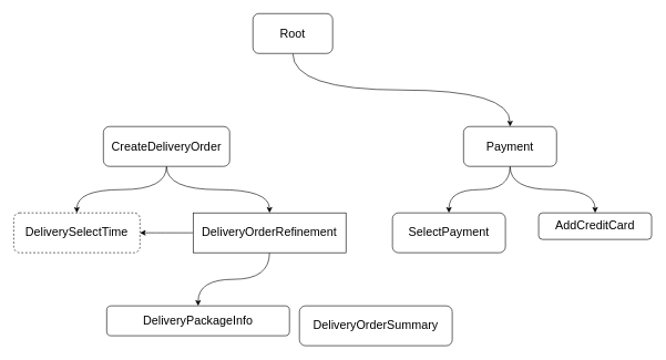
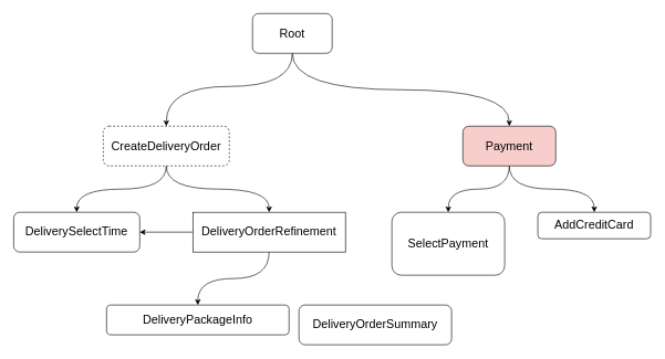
  <mxCell id="0" />
  <mxCell id="1" parent="0" />
+ <mxCell id="2" style="edgeStyle=orthogonalEdgeStyle;rounded=0;orthogonalLoop=1;jettySize=auto;html=1;entryX=0.5;entryY=0;entryDx=0;entryDy=0;curved=1;" parent="1" source="4" target="7" edge="1"><mxGeometry relative="1" as="geometry"><Array as="points"><mxPoint x="440" y="130" /><mxPoint x="250" y="130" /></Array></mxGeometry></mxCell>
  <mxCell id="3" style="edgeStyle=orthogonalEdgeStyle;curved=1;rounded=0;orthogonalLoop=1;jettySize=auto;html=1;entryX=0.5;entryY=0;entryDx=0;entryDy=0;exitX=0.5;exitY=1;exitDx=0;exitDy=0;" parent="1" source="4" target="10" edge="1"><mxGeometry relative="1" as="geometry" /></mxCell>
  <mxCell id="4" value="&lt;font style=&quot;font-size: 18px&quot;&gt;Root&lt;/font&gt;" style="rounded=1;whiteSpace=wrap;html=1;" parent="1" vertex="1"><mxGeometry x="380" y="20" width="120" height="60" as="geometry" /></mxCell>
  <mxCell id="5" style="edgeStyle=orthogonalEdgeStyle;rounded=0;orthogonalLoop=1;jettySize=auto;html=1;entryX=0.5;entryY=0;entryDx=0;entryDy=0;curved=1;" parent="1" source="7" target="11" edge="1"><mxGeometry relative="1" as="geometry" /></mxCell>
  <mxCell id="6" style="edgeStyle=orthogonalEdgeStyle;curved=1;rounded=0;orthogonalLoop=1;jettySize=auto;html=1;entryX=0.5;entryY=0;entryDx=0;entryDy=0;" parent="1" source="7" target="14" edge="1"><mxGeometry relative="1" as="geometry" /></mxCell>
- <mxCell id="7" value="&lt;font style=&quot;font-size: 18px&quot;&gt;CreateDeliveryOrder&lt;/font&gt;" style="rounded=1;whiteSpace=wrap;html=1;" parent="1" vertex="1"><mxGeometry x="155" y="190" width="190" height="60" as="geometry" /></mxCell>
+ <mxCell id="7" value="&lt;font style=&quot;font-size: 18px&quot;&gt;CreateDeliveryOrder&lt;/font&gt;" style="rounded=1;whiteSpace=wrap;html=1;dashed=1;" parent="1" vertex="1"><mxGeometry x="155" y="190" width="190" height="60" as="geometry" /></mxCell>
  <mxCell id="8" style="edgeStyle=orthogonalEdgeStyle;curved=1;rounded=0;orthogonalLoop=1;jettySize=auto;html=1;" edge="1" parent="1" source="10" target="17"><mxGeometry relative="1" as="geometry" /></mxCell>
  <mxCell id="9" style="edgeStyle=orthogonalEdgeStyle;curved=1;rounded=0;orthogonalLoop=1;jettySize=auto;html=1;" edge="1" parent="1" source="10" target="18"><mxGeometry relative="1" as="geometry" /></mxCell>
- <mxCell id="10" value="&lt;font style=&quot;font-size: 18px&quot;&gt;Payment&lt;/font&gt;" style="rounded=1;whiteSpace=wrap;html=1;" parent="1" vertex="1"><mxGeometry x="697" y="190" width="140" height="60" as="geometry" /></mxCell>
- <mxCell id="11" value="&lt;font style=&quot;font-size: 18px&quot;&gt;DeliverySelectTime&lt;/font&gt;" style="rounded=1;whiteSpace=wrap;html=1;dashed=1;" parent="1" vertex="1"><mxGeometry x="20" y="320" width="190" height="60" as="geometry" /></mxCell>
+ <mxCell id="10" value="&lt;font style=&quot;font-size: 18px&quot;&gt;Payment&lt;/font&gt;" style="rounded=1;whiteSpace=wrap;html=1;fillColor=#f8cecc;" parent="1" vertex="1"><mxGeometry x="697" y="190" width="140" height="60" as="geometry" /></mxCell>
+ <mxCell id="11" value="&lt;font style=&quot;font-size: 18px&quot;&gt;DeliverySelectTime&lt;/font&gt;" style="rounded=1;whiteSpace=wrap;html=1;" parent="1" vertex="1"><mxGeometry x="20" y="320" width="190" height="60" as="geometry" /></mxCell>
  <mxCell id="12" style="edgeStyle=orthogonalEdgeStyle;curved=1;rounded=0;orthogonalLoop=1;jettySize=auto;html=1;entryX=0.5;entryY=0;entryDx=0;entryDy=0;" parent="1" source="14" target="15" edge="1"><mxGeometry relative="1" as="geometry" /></mxCell>
  <mxCell id="13" style="edgeStyle=orthogonalEdgeStyle;curved=1;rounded=0;orthogonalLoop=1;jettySize=auto;html=1;" parent="1" source="14" target="11" edge="1"><mxGeometry relative="1" as="geometry" /></mxCell>
  <mxCell id="14" value="&lt;font style=&quot;font-size: 18px&quot;&gt;DeliveryOrderRefinement&lt;/font&gt;" style="whiteSpace=wrap;html=1;rounded=0;" parent="1" vertex="1"><mxGeometry x="290" y="320" width="230" height="60" as="geometry" /></mxCell>
  <mxCell id="15" value="&lt;font style=&quot;font-size: 18px&quot;&gt;DeliveryPackageInfo&lt;/font&gt;" style="rounded=1;whiteSpace=wrap;html=1;" parent="1" vertex="1"><mxGeometry x="160" y="460" width="275" height="45" as="geometry" /></mxCell>
  <mxCell id="16" value="&lt;font style=&quot;font-size: 18px&quot;&gt;DeliveryOrderSummary&lt;/font&gt;" style="rounded=1;whiteSpace=wrap;html=1;" parent="1" vertex="1"><mxGeometry x="450" y="460" width="230" height="60" as="geometry" /></mxCell>
- <mxCell id="17" value="&lt;font style=&quot;font-size: 18px&quot;&gt;SelectPayment&lt;/font&gt;" style="rounded=1;whiteSpace=wrap;html=1;" vertex="1" parent="1"><mxGeometry x="590" y="320" width="170" height="60" as="geometry" /></mxCell>
+ <mxCell id="17" value="&lt;font style=&quot;font-size: 18px&quot;&gt;SelectPayment&lt;/font&gt;" style="rounded=1;whiteSpace=wrap;html=1;" vertex="1" parent="1"><mxGeometry x="590" y="320" width="170" height="95" as="geometry" /></mxCell>
  <mxCell id="18" value="&lt;font style=&quot;font-size: 18px&quot;&gt;AddCreditCard&lt;/font&gt;" style="rounded=1;whiteSpace=wrap;html=1;" vertex="1" parent="1"><mxGeometry x="810" y="320" width="170" height="40" as="geometry" /></mxCell>
